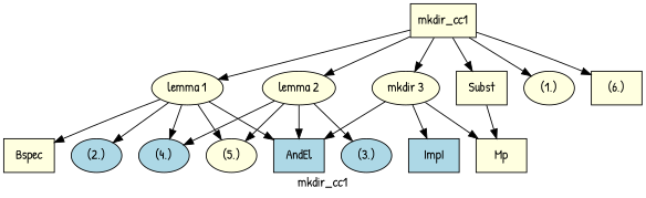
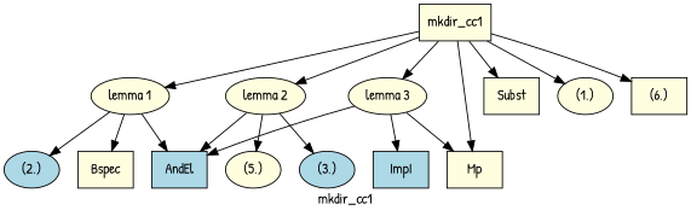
  digraph {
    color=black
    fontcolor=black
    fontname="Patrick Hand"
    fontsize=14
    label=mkdir_cc1
    rankdir=TB
    node [color=black fillcolor=lightyellow fontcolor=black fontname="Patrick Hand" fontsize=14 shape=ellipse style=filled]
    edge [color=black fontcolor=black fontname="Patrick Hand" fontsize=14]
    n1 [label=mkdir_cc1 shape=box]
    n2 [label="lemma 1"]
    n3 [label="lemma 2"]
-   n4 [label="mkdir 3"]
+   n4 [label="lemma 3"]
    n5 [label=Mp shape=box]
    n6 [label=Subst shape=box]
    n7 [label="(1.)"]
    n8 [label="(6.)" shape=box]
    n9 [label=Bspec shape=box]
    n10 [fillcolor=lightblue label=AndEl shape=box]
    n11 [fillcolor=lightblue label="(2.)"]
-   n12 [fillcolor=lightblue label="(4.)"]
    n13 [label="(5.)"]
    n14 [fillcolor=lightblue label="(3.)"]
    n15 [fillcolor=lightblue label=ImpI shape=box]
    n1 -> n2
    n1 -> n3
    n1 -> n4
-   n6 -> n5
+   n1 -> n5
    n1 -> n6
    n1 -> n7
    n1 -> n8
    n2 -> n9
    n2 -> n10
    n2 -> n11
-   n2 -> n12
-   n2 -> n13
    n3 -> n10
-   n3 -> n12
    n3 -> n13
    n3 -> n14
    n4 -> n5
    n4 -> n10
    n4 -> n15
  }
